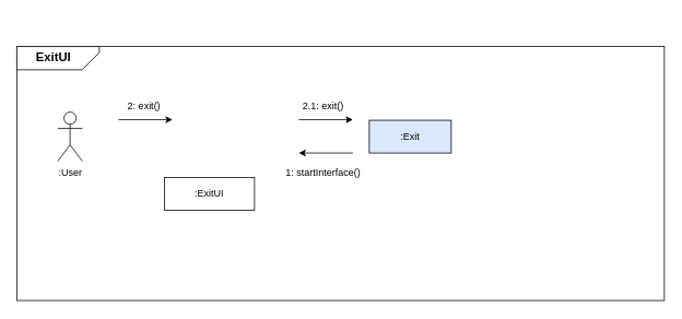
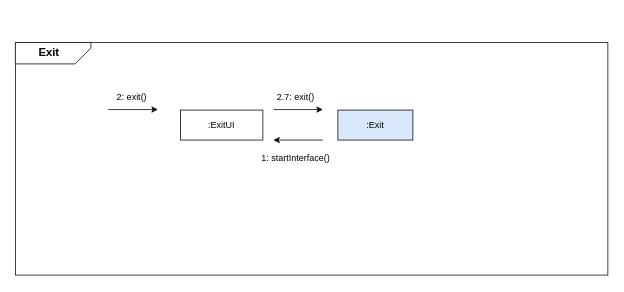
  <mxCell id="0" />
  <mxCell id="1" parent="0" />
  <mxCell id="2" value="" style="rounded=0;whiteSpace=wrap;html=1;" vertex="1" parent="1"><mxGeometry x="20" y="56.085" width="790" height="310" as="geometry" /></mxCell>
- <mxCell id="3" value=":User" style="shape=umlActor;verticalLabelPosition=bottom;verticalAlign=top;html=1;outlineConnect=0;" vertex="1" parent="1"><mxGeometry x="70" y="136.085" width="30" height="60" as="geometry" /></mxCell>
- <mxCell id="4" value=":ExitUI" style="rounded=0;whiteSpace=wrap;html=1;" vertex="1" parent="1"><mxGeometry x="200" y="216.085" width="110" height="40" as="geometry" /></mxCell>
+ <mxCell id="4" value=":ExitUI" style="rounded=0;whiteSpace=wrap;html=1;" vertex="1" parent="1"><mxGeometry x="240" y="146.085" width="110" height="40" as="geometry" /></mxCell>
  <mxCell id="5" value=":Exit" style="rounded=0;whiteSpace=wrap;html=1;fillColor=#dae8fc;" vertex="1" parent="1"><mxGeometry x="450" y="146.085" width="100" height="40" as="geometry" /></mxCell>
  <mxCell id="6" value="" style="endArrow=classic;html=1;rounded=0;" edge="1" parent="1"><mxGeometry width="50" height="50" relative="1" as="geometry"><mxPoint x="430" y="186.085" as="sourcePoint" /><mxPoint x="364" y="186.085" as="targetPoint" /></mxGeometry></mxCell>
  <mxCell id="7" value="" style="shape=card;whiteSpace=wrap;html=1;rotation=90;direction=south;size=21;" vertex="1" parent="1"><mxGeometry x="56.095" y="20" width="28.44" height="100.64" as="geometry" /></mxCell>
- <mxCell id="8" value="&lt;span style=&quot;font-size: 15px;&quot;&gt;&lt;b&gt;ExitUI&lt;/b&gt;&lt;/span&gt;" style="text;html=1;align=center;verticalAlign=middle;whiteSpace=wrap;rounded=0;" vertex="1" parent="1"><mxGeometry x="20.01" y="54.095" width="90" height="30" as="geometry" /></mxCell>
+ <mxCell id="8" value="&lt;span style=&quot;font-size: 15px;&quot;&gt;&lt;b&gt;Exit&lt;/b&gt;&lt;/span&gt;" style="text;html=1;align=center;verticalAlign=middle;whiteSpace=wrap;rounded=0;" vertex="1" parent="1"><mxGeometry x="20.01" y="54.095" width="90" height="30" as="geometry" /></mxCell>
  <mxCell id="9" value="1: startInterface()" style="text;html=1;align=center;verticalAlign=middle;whiteSpace=wrap;rounded=0;" vertex="1" parent="1"><mxGeometry x="334" y="196.085" width="120" height="30" as="geometry" /></mxCell>
  <mxCell id="10" value="" style="endArrow=classic;html=1;rounded=0;" edge="1" parent="1"><mxGeometry width="50" height="50" relative="1" as="geometry"><mxPoint x="364" y="145.415" as="sourcePoint" /><mxPoint x="430" y="145.415" as="targetPoint" /></mxGeometry></mxCell>
  <mxCell id="11" value="" style="endArrow=classic;html=1;rounded=0;" edge="1" parent="1"><mxGeometry width="50" height="50" relative="1" as="geometry"><mxPoint x="144" y="145.415" as="sourcePoint" /><mxPoint x="210" y="145.415" as="targetPoint" /></mxGeometry></mxCell>
  <mxCell id="12" value="2: exit()" style="text;html=1;align=center;verticalAlign=middle;whiteSpace=wrap;rounded=0;" vertex="1" parent="1"><mxGeometry x="120" y="114.085" width="111" height="30" as="geometry" /></mxCell>
- <mxCell id="13" value="2.1: exit()" style="text;html=1;align=center;verticalAlign=middle;whiteSpace=wrap;rounded=0;" vertex="1" parent="1"><mxGeometry x="321" y="114.085" width="146" height="30" as="geometry" /></mxCell>
+ <mxCell id="13" value="2.7: exit()" style="text;html=1;align=center;verticalAlign=middle;whiteSpace=wrap;rounded=0;" vertex="1" parent="1"><mxGeometry x="321" y="114.085" width="146" height="30" as="geometry" /></mxCell>
